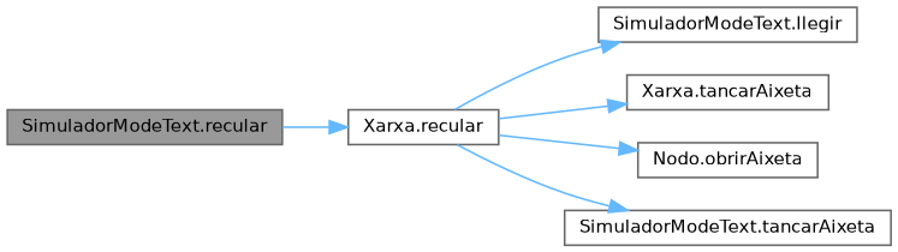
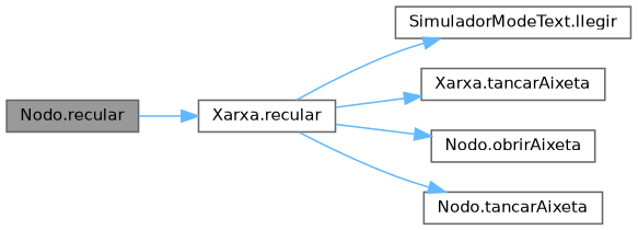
  digraph {
    rankdir=LR
    node [color=grey40 fillcolor=white fontname=Helvetica fontsize=10 shape=box style=filled]
    edge [color=steelblue1 fontname=Helvetica fontsize=10 labelfontname=Helvetica labelfontsize=10 style=solid]
-   n1 [color=gray40 fillcolor=grey60 fontcolor=black height=0.2 label="SimuladorModeText.recular" width=0.4]
+   n1 [color=gray40 fillcolor=grey60 fontcolor=black height=0.2 label="Nodo.recular" width=0.4]
    n2 [height=0.2 label="Xarxa.recular" width=0.4]
    n3 [height=0.2 label="SimuladorModeText.llegir" width=0.4]
    n4 [height=0.2 label="Xarxa.tancarAixeta" width=0.4]
    n5 [height=0.2 label="Nodo.obrirAixeta" width=0.4]
-   n6 [height=0.2 label="SimuladorModeText.tancarAixeta" width=0.4]
+   n6 [height=0.2 label="Nodo.tancarAixeta" width=0.4]
    n1 -> n2
    n2 -> n3
    n2 -> n4
    n2 -> n5
    n2 -> n6
  }
